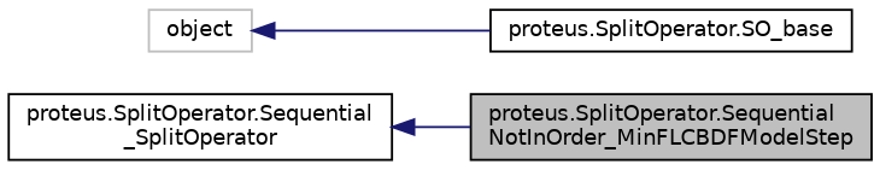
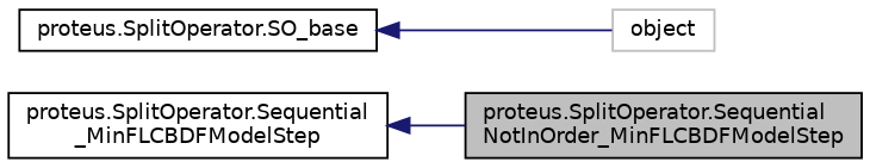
  digraph {
    rankdir=LR
    node [color=black fillcolor=white fontname=Helvetica fontsize=10 shape=record style=filled]
    edge [color=midnightblue dir=back fontname=Helvetica fontsize=10 labelfontname=Helvetica labelfontsize=10 style=solid]
    n1 [fillcolor=grey75 fontcolor=black height=0.2 label="proteus.SplitOperator.Sequential\lNotInOrder_MinFLCBDFModelStep" width=0.4]
-   n2 [height=0.2 label="proteus.SplitOperator.Sequential\l_SplitOperator" width=0.4]
+   n2 [height=0.2 label="proteus.SplitOperator.Sequential\l_MinFLCBDFModelStep" width=0.4]
    n3 [height=0.2 label="proteus.SplitOperator.SO_base" width=0.4]
    n4 [color=grey75 height=0.2 label=object width=0.4]
    n2 -> n1
-   n4 -> n3
+   n3 -> n4
  }
